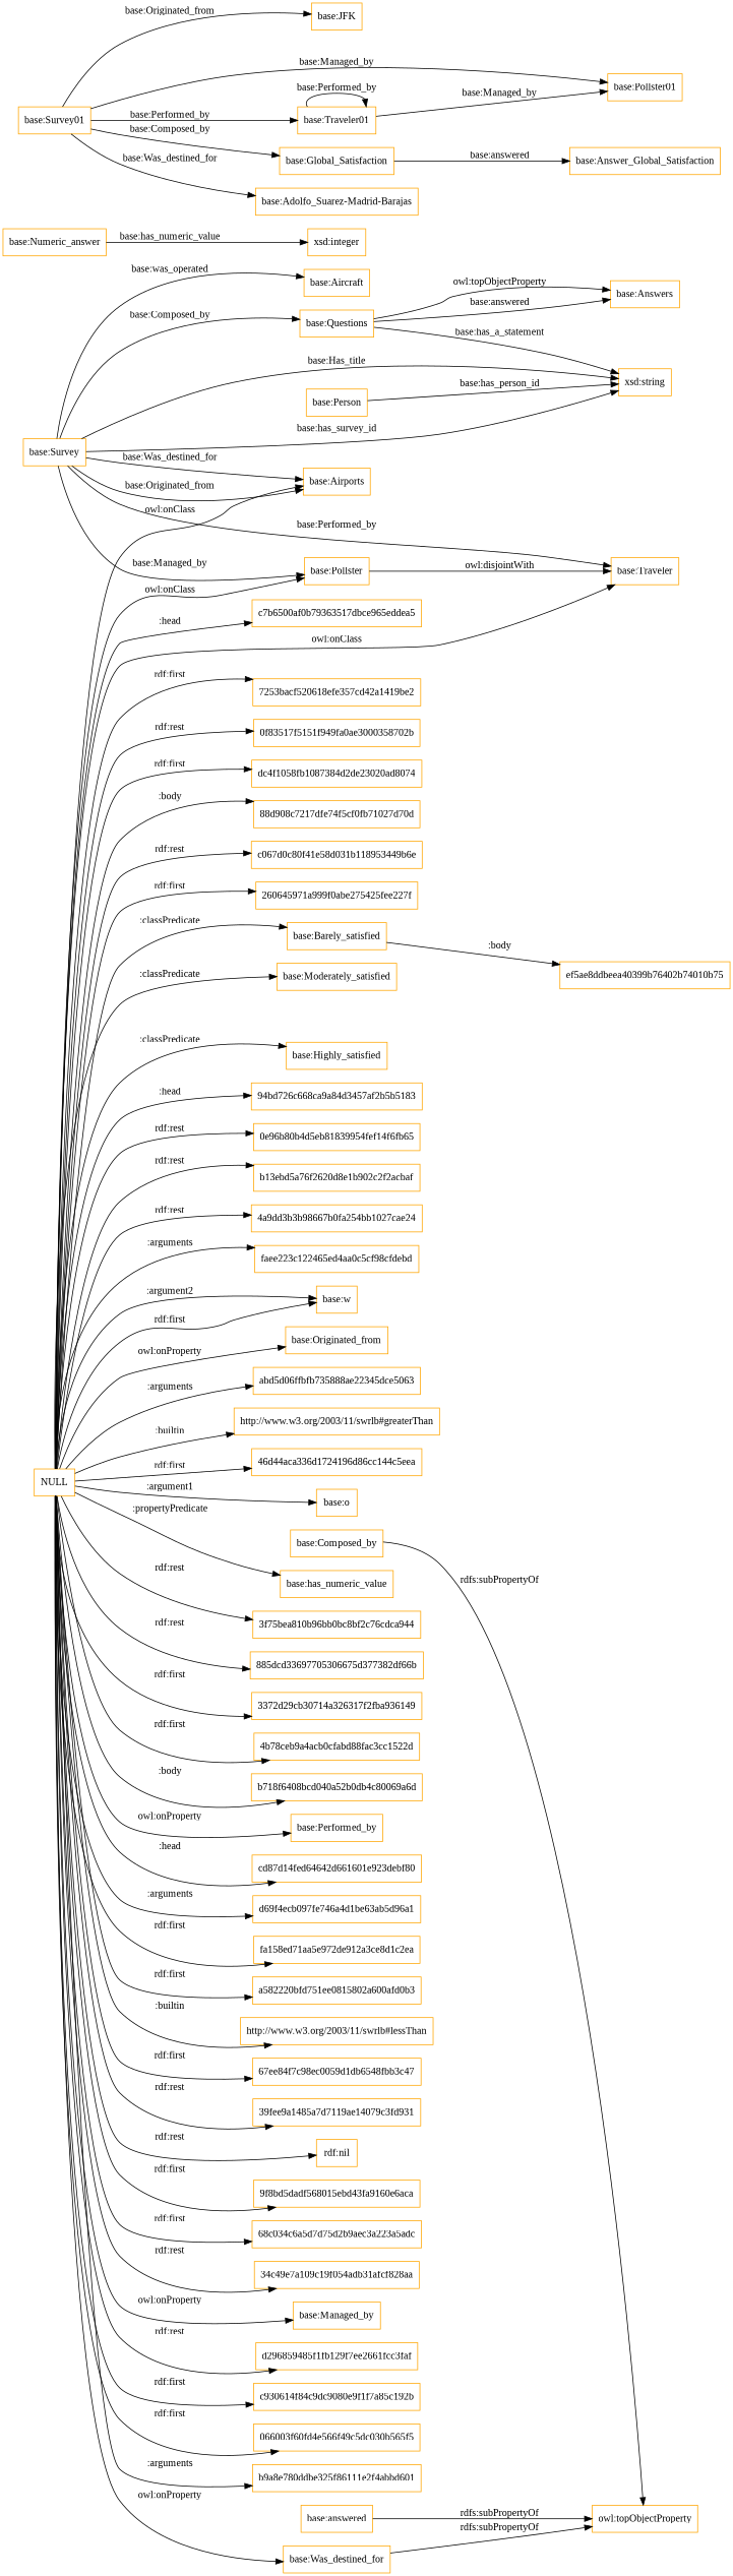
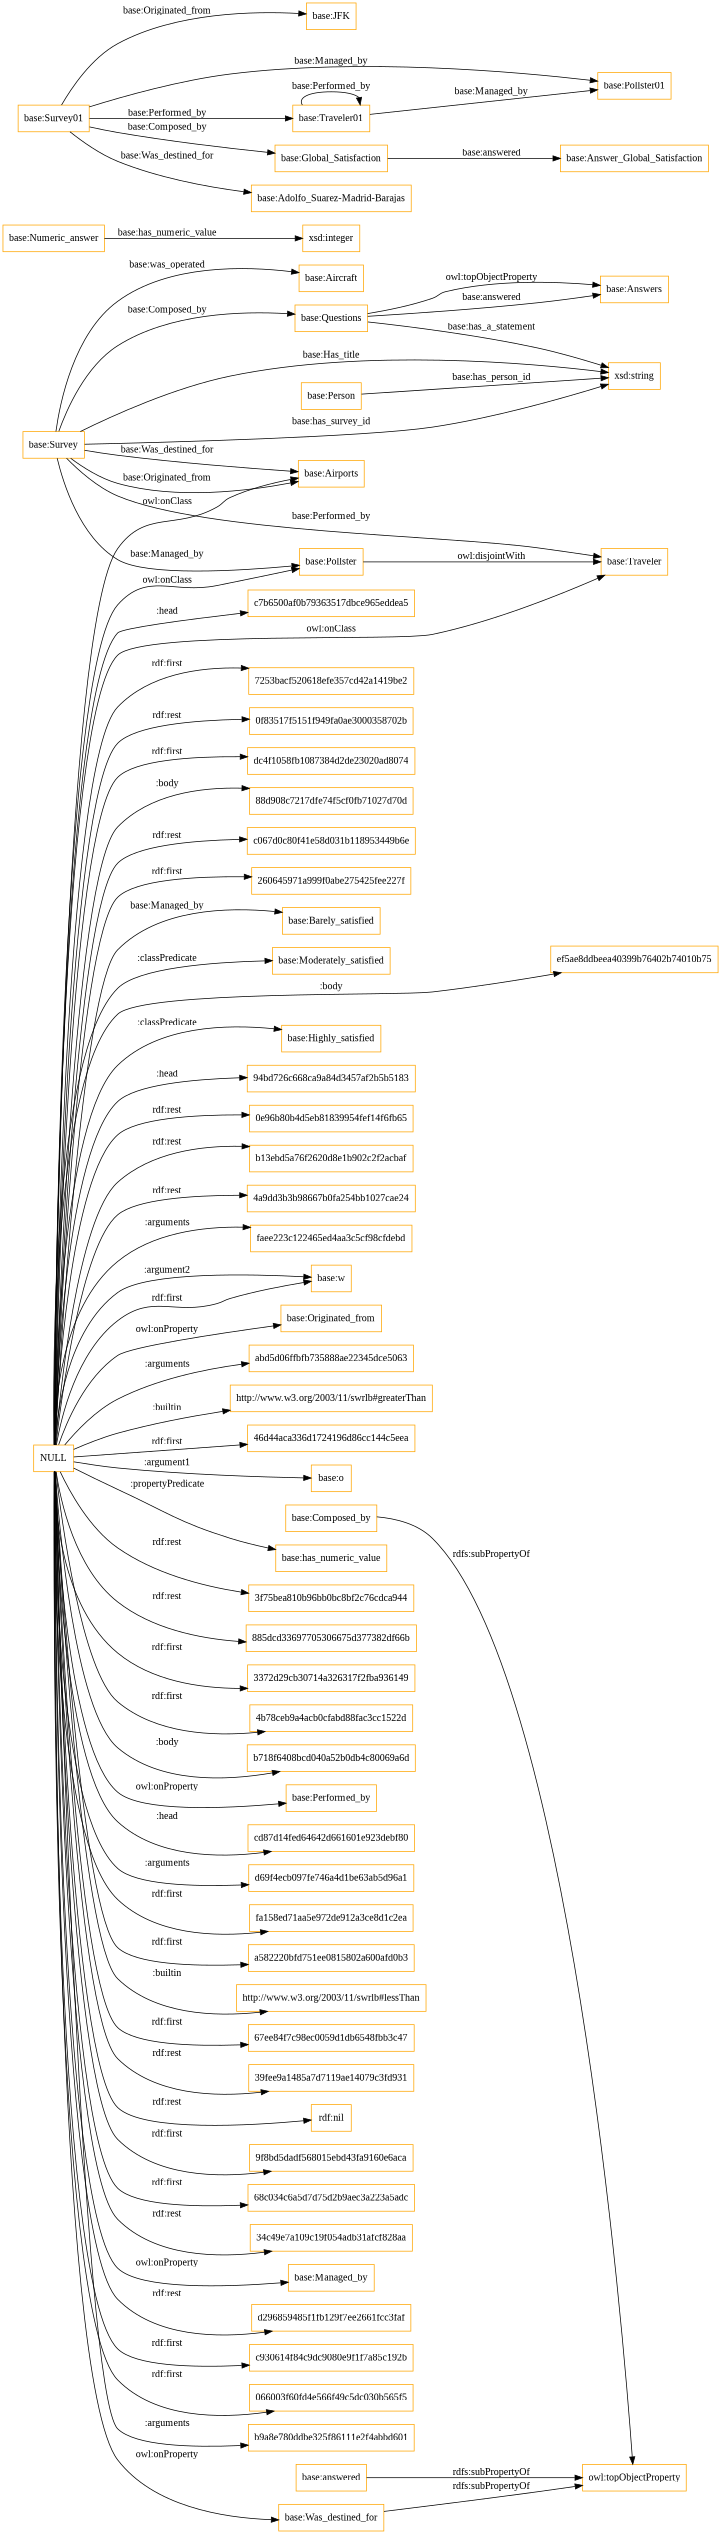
  digraph {
    fontname="Liberation Serif"
    rankdir=LR
    node [color=orange fontname="Liberation Serif" shape=rectangle]
    edge [fontname="Liberation Serif"]
    "base:Pollster"
    "base:Traveler"
    "base:Questions"
    "base:Answers"
    "xsd:string"
    "base:Numeric_answer"
    "xsd:integer"
    "base:Person"
    "base:Survey"
    "base:Airports"
    "base:Aircraft"
    NULL
    "base:Moderately_satisfied"
    "base:Barely_satisfied"
    "base:Highly_satisfied"
    "94bd726c668ca9a84d3457af2b5b5183"
    "0e96b80b4d5eb81839954fef14f6fb65"
    b13ebd5a76f2620d8e1b902c2f2acbaf
    "4a9dd3b3b98667b0fa254bb1027cae24"
-   faee223c122465ed4aa0c5cf98cfdebd
+   faee223c122465ed4aa0c5cf98cfdebd [label=faee223c122465ed4aa3c5cf98cfdebd]
    "base:w"
    "base:Originated_from"
    abd5d06ffbfb735888ae22345dce5063
    "http://www.w3.org/2003/11/swrlb#greaterThan"
    "46d44aca336d1724196d86cc144c5eea"
    "base:o"
    ef5ae8ddbeea40399b76402b74010b75
    "base:has_numeric_value"
    n29 [label="3f75bea810b96bb0bc8bf2c76cdca944"]
    "885dcd33697705306675d377382df66b"
    "3372d29cb30714a326317f2fba936149"
    "4b78ceb9a4acb0cfabd88fac3cc1522d"
    b718f6408bcd040a52b0db4c80069a6d
    "base:Performed_by"
    cd87d14fed64642d661601e923debf80
    d69f4ecb097fe746a4d1be63ab5d96a1
    fa158ed71aa5e972de912a3ce8d1c2ea
    a582220bfd751ee0815802a600afd0b3
    "http://www.w3.org/2003/11/swrlb#lessThan"
    "67ee84f7c98ec0059d1db6548fbb3c47"
    "39fee9a1485a7d7119ae14079c3fd931"
    "rdf:nil"
    "9f8bd5dadf568015ebd43fa9160e6aca"
    "68c034c6a5d7d75d2b9aec3a223a5adc"
    "34c49e7a109c19f054adb31afcf828aa"
    "base:Managed_by"
    d296859485f1fb129f7ee2661fcc3faf
    c930614f84c9dc9080e9f1f7a85c192b
    n49 [label="066003f60fd4e566f49c5dc030b565f5"]
    b9a8e780ddbe325f86111e2f4abbd601
    c7b6500af0b79363517dbce965eddea5
    "base:Was_destined_for"
    "7253bacf520618efe357cd42a1419be2"
    "0f83517f5151f949fa0ae3000358702b"
    dc4f1058fb1087384d2de23020ad8074
    "88d908c7217dfe74f5cf0fb71027d70d"
    c067d0c80f41e58d031b118953449b6e
    n58 [label="260645971a999f0abe275425fee227f"]
    "owl:topObjectProperty"
    "base:Survey01"
    "base:JFK"
    "base:Pollster01"
    "base:Traveler01"
    "base:Global_Satisfaction"
    "base:Adolfo_Suarez-Madrid-Barajas"
    "base:Answer_Global_Satisfaction"
    "base:answered"
    "base:Composed_by"
    "base:Pollster" -> "base:Traveler" [label="owl:disjointWith"]
    "base:Questions" -> "base:Answers" [label="base:answered"]
    "base:Questions" -> "base:Answers" [label="owl:topObjectProperty"]
    "base:Questions" -> "xsd:string" [label="base:has_a_statement"]
    "base:Numeric_answer" -> "xsd:integer" [label="base:has_numeric_value"]
    "base:Person" -> "xsd:string" [label="base:has_person_id"]
    "base:Survey" -> "base:Pollster" [label="base:Managed_by"]
    "base:Survey" -> "base:Traveler" [label="base:Performed_by"]
    "base:Survey" -> "base:Questions" [label="base:Composed_by"]
    "base:Survey" -> "xsd:string" [label="base:has_survey_id"]
    "base:Survey" -> "xsd:string" [label="base:Has_title"]
    "base:Survey" -> "base:Airports" [label="base:Originated_from"]
    "base:Survey" -> "base:Airports" [label="base:Was_destined_for"]
    "base:Survey" -> "base:Aircraft" [label="base:was_operated"]
    NULL -> "base:Pollster" [label="owl:onClass"]
    NULL -> "base:Traveler" [label="owl:onClass"]
    NULL -> "base:Airports" [label="owl:onClass"]
    NULL -> "base:Moderately_satisfied" [label=":classPredicate"]
-   NULL -> "base:Barely_satisfied" [label=":classPredicate"]
+   NULL -> "base:Barely_satisfied" [label="base:Managed_by"]
    NULL -> "base:Highly_satisfied" [label=":classPredicate"]
    NULL -> "94bd726c668ca9a84d3457af2b5b5183" [label=":head"]
    NULL -> "0e96b80b4d5eb81839954fef14f6fb65" [label="rdf:rest"]
    NULL -> b13ebd5a76f2620d8e1b902c2f2acbaf [label="rdf:rest"]
    NULL -> "4a9dd3b3b98667b0fa254bb1027cae24" [label="rdf:rest"]
    NULL -> faee223c122465ed4aa0c5cf98cfdebd [label=":arguments"]
    NULL -> "base:w" [label="rdf:first"]
    NULL -> "base:w" [label=":argument2"]
    NULL -> "base:Originated_from" [label="owl:onProperty"]
    NULL -> abd5d06ffbfb735888ae22345dce5063 [label=":arguments"]
    NULL -> "http://www.w3.org/2003/11/swrlb#greaterThan" [label=":builtin"]
    NULL -> "46d44aca336d1724196d86cc144c5eea" [label="rdf:first"]
    NULL -> "base:o" [label=":argument1"]
-   "base:Barely_satisfied" -> ef5ae8ddbeea40399b76402b74010b75 [label=":body"]
+   NULL -> ef5ae8ddbeea40399b76402b74010b75 [label=":body"]
    NULL -> "base:has_numeric_value" [label=":propertyPredicate"]
    NULL -> n29 [label="rdf:rest"]
    NULL -> "885dcd33697705306675d377382df66b" [label="rdf:rest"]
    NULL -> "3372d29cb30714a326317f2fba936149" [label="rdf:first"]
    NULL -> "4b78ceb9a4acb0cfabd88fac3cc1522d" [label="rdf:first"]
    NULL -> b718f6408bcd040a52b0db4c80069a6d [label=":body"]
    NULL -> "base:Performed_by" [label="owl:onProperty"]
    NULL -> cd87d14fed64642d661601e923debf80 [label=":head"]
    NULL -> d69f4ecb097fe746a4d1be63ab5d96a1 [label=":arguments"]
    NULL -> fa158ed71aa5e972de912a3ce8d1c2ea [label="rdf:first"]
    NULL -> a582220bfd751ee0815802a600afd0b3 [label="rdf:first"]
    NULL -> "http://www.w3.org/2003/11/swrlb#lessThan" [label=":builtin"]
    NULL -> "67ee84f7c98ec0059d1db6548fbb3c47" [label="rdf:first"]
    NULL -> "39fee9a1485a7d7119ae14079c3fd931" [label="rdf:rest"]
    NULL -> "rdf:nil" [label="rdf:rest"]
    NULL -> "9f8bd5dadf568015ebd43fa9160e6aca" [label="rdf:first"]
    NULL -> "68c034c6a5d7d75d2b9aec3a223a5adc" [label="rdf:first"]
    NULL -> "34c49e7a109c19f054adb31afcf828aa" [label="rdf:rest"]
    NULL -> "base:Managed_by" [label="owl:onProperty"]
    NULL -> d296859485f1fb129f7ee2661fcc3faf [label="rdf:rest"]
    NULL -> c930614f84c9dc9080e9f1f7a85c192b [label="rdf:first"]
    NULL -> n49 [label="rdf:first"]
    NULL -> b9a8e780ddbe325f86111e2f4abbd601 [label=":arguments"]
    NULL -> c7b6500af0b79363517dbce965eddea5 [label=":head"]
    NULL -> "base:Was_destined_for" [label="owl:onProperty"]
    NULL -> "7253bacf520618efe357cd42a1419be2" [label="rdf:first"]
    NULL -> "0f83517f5151f949fa0ae3000358702b" [label="rdf:rest"]
    NULL -> dc4f1058fb1087384d2de23020ad8074 [label="rdf:first"]
    NULL -> "88d908c7217dfe74f5cf0fb71027d70d" [label=":body"]
    NULL -> c067d0c80f41e58d031b118953449b6e [label="rdf:rest"]
    NULL -> n58 [label="rdf:first"]
    "base:Was_destined_for" -> "owl:topObjectProperty" [label="rdfs:subPropertyOf"]
    "base:Survey01" -> "base:JFK" [label="base:Originated_from"]
    "base:Survey01" -> "base:Pollster01" [label="base:Managed_by"]
    "base:Survey01" -> "base:Traveler01" [label="base:Performed_by"]
    "base:Survey01" -> "base:Global_Satisfaction" [label="base:Composed_by"]
    "base:Survey01" -> "base:Adolfo_Suarez-Madrid-Barajas" [label="base:Was_destined_for"]
    "base:Traveler01" -> "base:Pollster01" [label="base:Managed_by"]
    "base:Traveler01" -> "base:Traveler01" [label="base:Performed_by"]
    "base:Global_Satisfaction" -> "base:Answer_Global_Satisfaction" [label="base:answered"]
    "base:answered" -> "owl:topObjectProperty" [label="rdfs:subPropertyOf"]
    "base:Composed_by" -> "owl:topObjectProperty" [label="rdfs:subPropertyOf"]
  }
